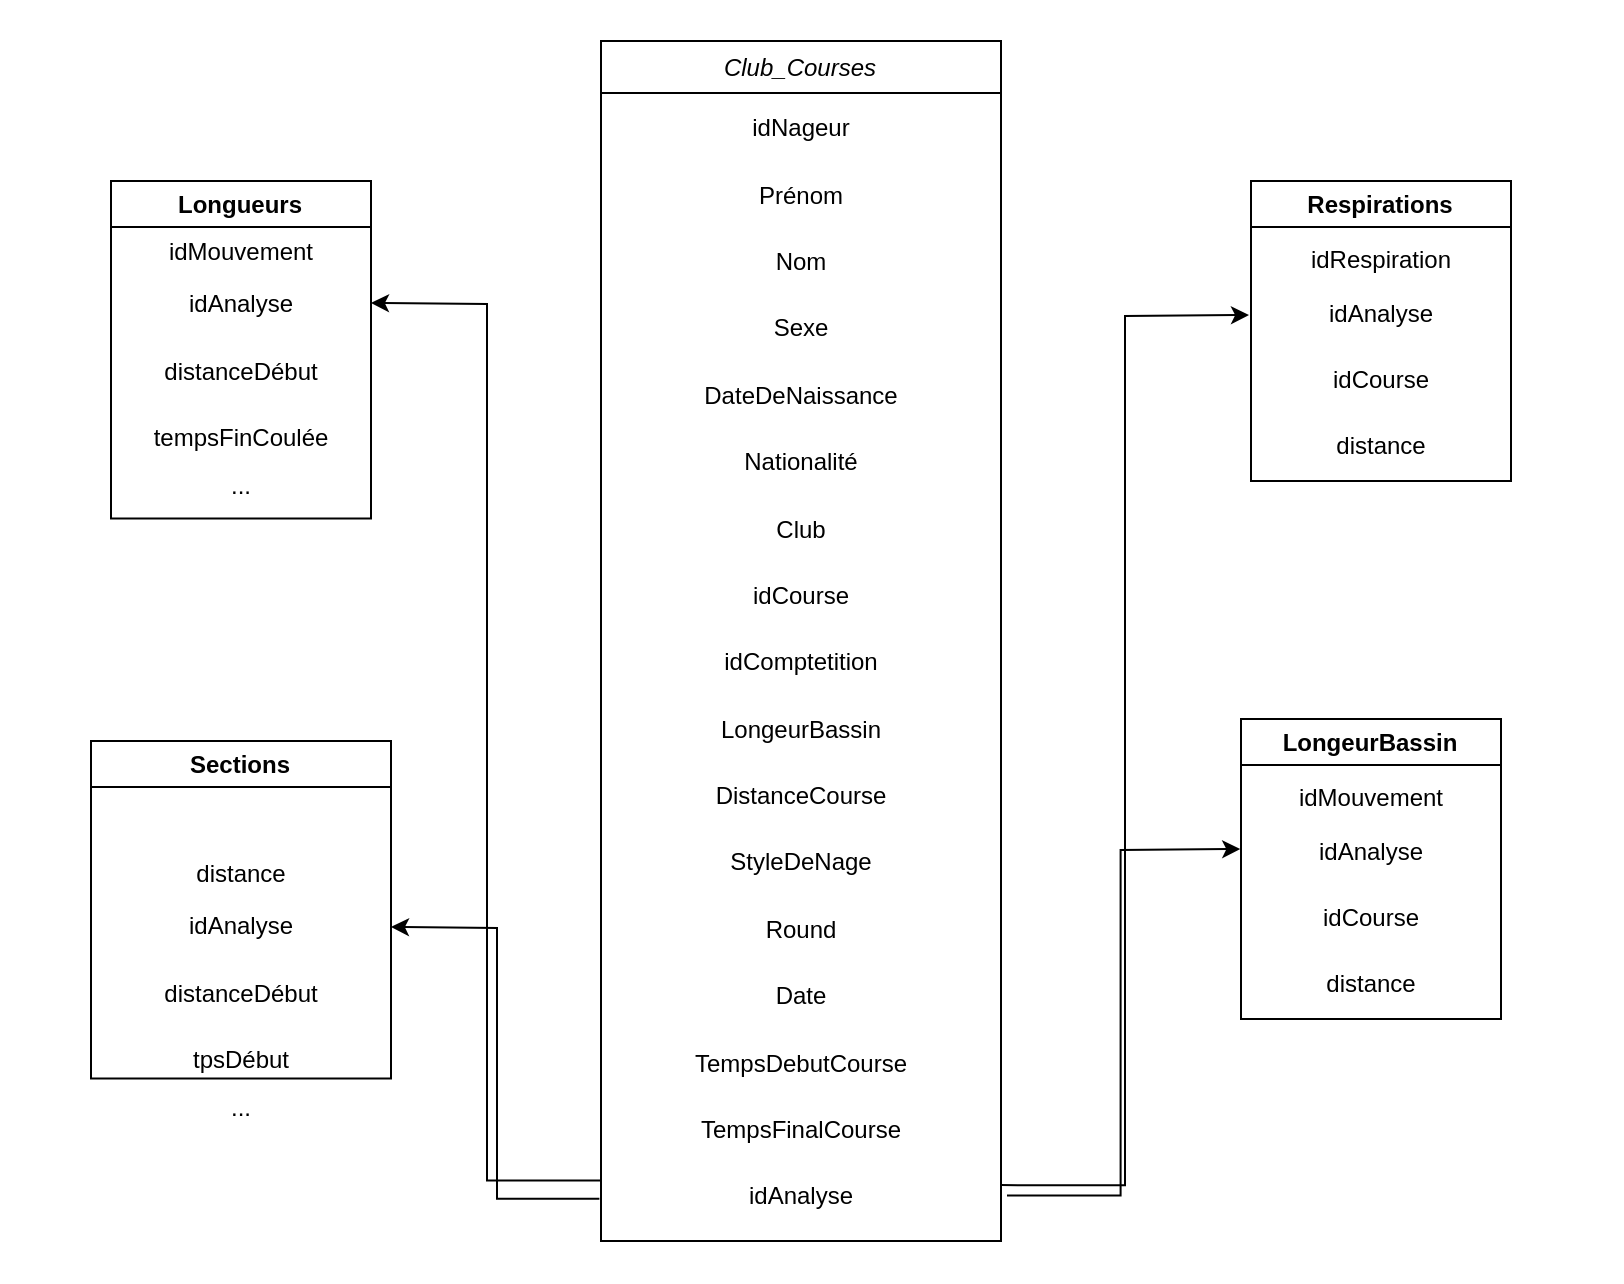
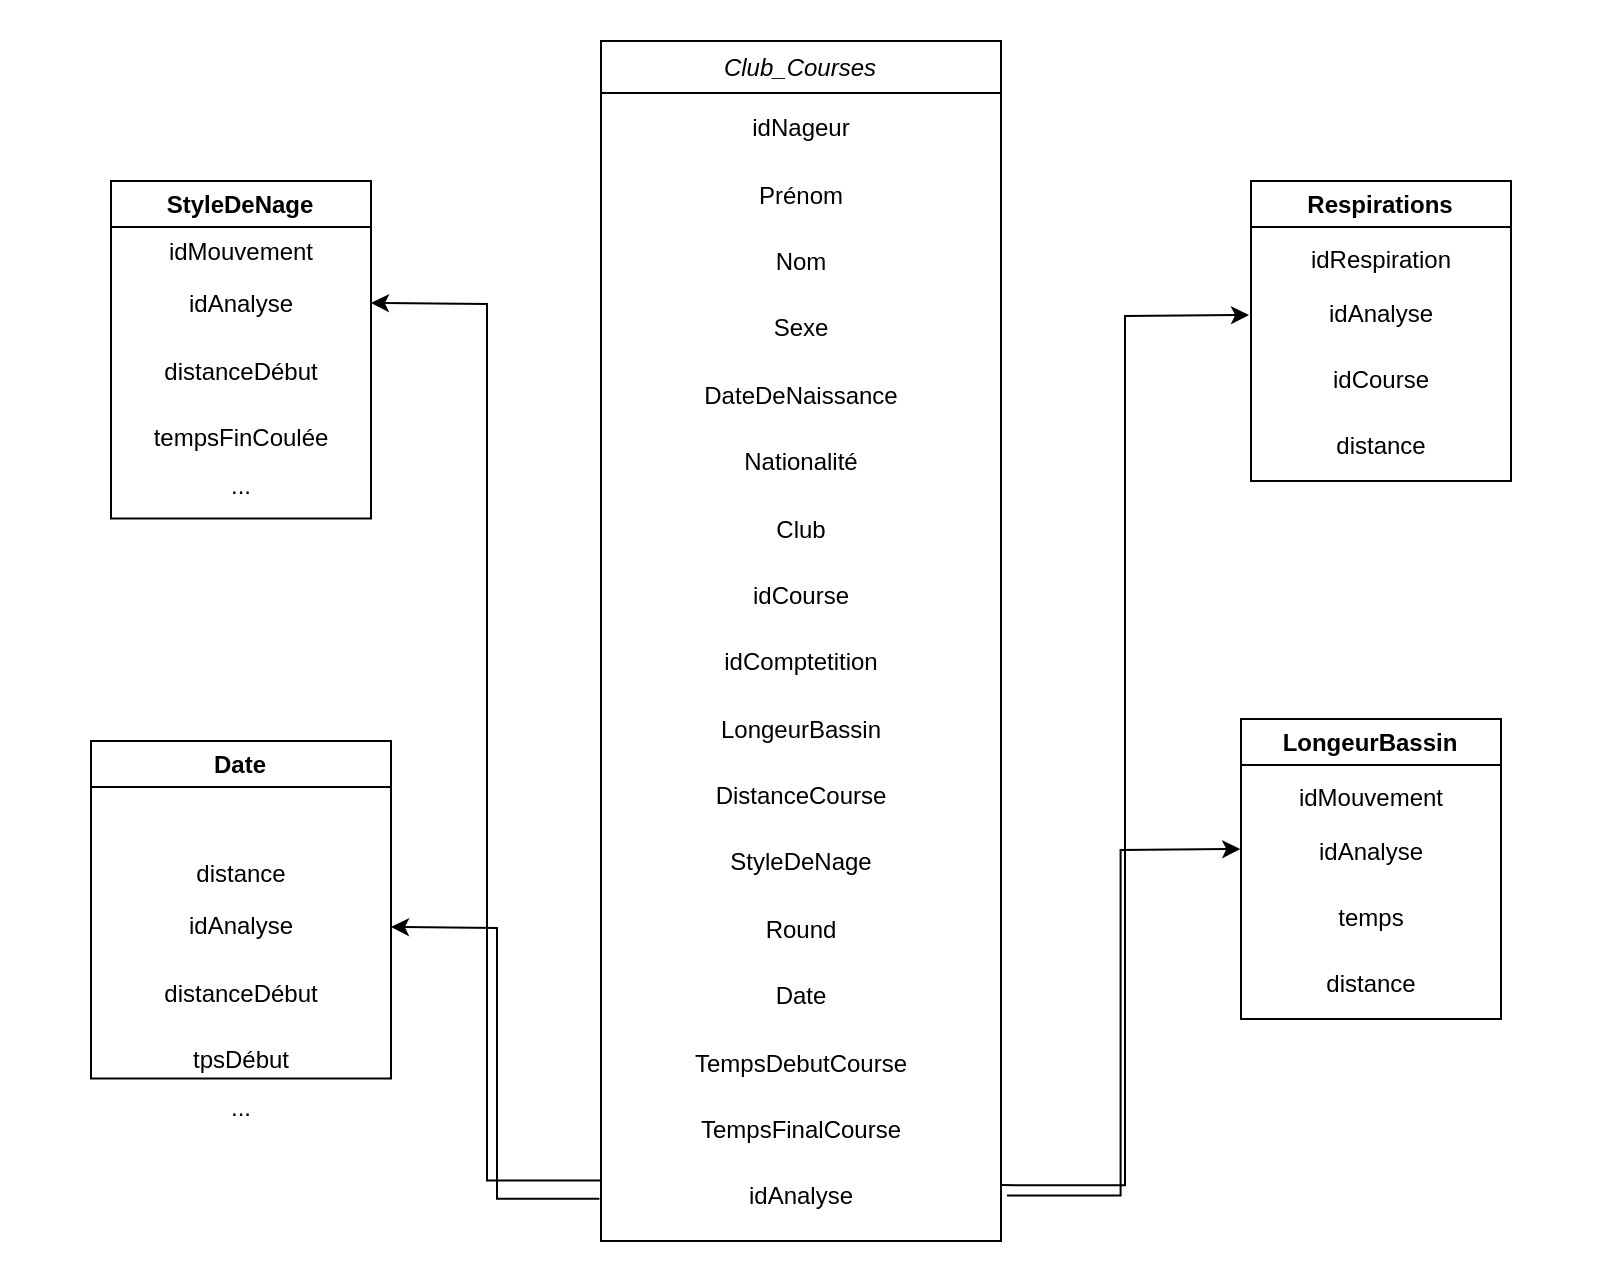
  <mxCell id="0" />
  <mxCell id="1" parent="0" />
  <mxCell id="2" value="Club_Courses" style="swimlane;fontStyle=2;align=center;verticalAlign=top;childLayout=stackLayout;horizontal=1;startSize=26;horizontalStack=0;resizeParent=1;resizeLast=0;collapsible=1;marginBottom=0;rounded=0;shadow=0;strokeWidth=1;" parent="1" vertex="1"><mxGeometry x="300" y="20" width="200" height="600" as="geometry"><mxRectangle x="230" y="140" width="160" height="26" as="alternateBounds" /></mxGeometry></mxCell>
  <mxCell id="3" value="&lt;table width=&quot;204&quot; cellspacing=&quot;0&quot; cellpadding=&quot;0&quot; border=&quot;0&quot;&gt;&lt;tbody&gt;&lt;tr style=&quot;height: 25.05pt&quot;&gt;&lt;td class=&quot;xl70&quot; style=&quot;height: 25.05pt ; width: 153pt&quot; width=&quot;204&quot; height=&quot;33&quot;&gt;idNageur&lt;/td&gt; &lt;/tr&gt; &lt;tr style=&quot;height: 25.05pt&quot;&gt;  &lt;td class=&quot;xl71&quot; style=&quot;height: 25.05pt&quot; height=&quot;33&quot;&gt;Prénom&lt;/td&gt; &lt;/tr&gt; &lt;tr style=&quot;height: 25.05pt&quot;&gt;  &lt;td class=&quot;xl71&quot; style=&quot;height: 25.05pt&quot; height=&quot;33&quot;&gt;Nom&lt;/td&gt; &lt;/tr&gt; &lt;tr style=&quot;height: 25.05pt&quot;&gt;  &lt;td class=&quot;xl71&quot; style=&quot;height: 25.05pt&quot; height=&quot;33&quot;&gt;Sexe&lt;/td&gt; &lt;/tr&gt; &lt;tr style=&quot;height: 25.05pt&quot;&gt;  &lt;td class=&quot;xl71&quot; style=&quot;height: 25.05pt&quot; height=&quot;33&quot;&gt;DateDeNaissance&lt;/td&gt; &lt;/tr&gt; &lt;tr style=&quot;height: 25.05pt&quot;&gt;  &lt;td class=&quot;xl71&quot; style=&quot;height: 25.05pt&quot; height=&quot;33&quot;&gt;Nationalité&lt;/td&gt; &lt;/tr&gt; &lt;tr style=&quot;height: 25.05pt&quot;&gt;  &lt;td class=&quot;xl71&quot; style=&quot;height: 25.05pt&quot; height=&quot;33&quot;&gt;Club&lt;/td&gt; &lt;/tr&gt; &lt;tr style=&quot;height: 25.05pt&quot;&gt;  &lt;td class=&quot;xl71&quot; style=&quot;height: 25.05pt&quot; height=&quot;33&quot;&gt;idCourse&lt;/td&gt; &lt;/tr&gt; &lt;tr style=&quot;height: 25.05pt&quot;&gt;  &lt;td class=&quot;xl71&quot; style=&quot;height: 25.05pt&quot; height=&quot;33&quot;&gt;idComptetition&lt;/td&gt; &lt;/tr&gt; &lt;tr style=&quot;height: 25.05pt&quot;&gt;  &lt;td class=&quot;xl71&quot; style=&quot;height: 25.05pt&quot; height=&quot;33&quot;&gt;LongeurBassin&lt;/td&gt; &lt;/tr&gt; &lt;tr style=&quot;height: 25.05pt&quot;&gt;  &lt;td class=&quot;xl71&quot; style=&quot;height: 25.05pt&quot; height=&quot;33&quot;&gt;DistanceCourse&lt;/td&gt; &lt;/tr&gt; &lt;tr style=&quot;height: 25.05pt&quot;&gt;  &lt;td class=&quot;xl71&quot; style=&quot;height: 25.05pt&quot; height=&quot;33&quot;&gt;StyleDeNage&lt;/td&gt; &lt;/tr&gt; &lt;tr style=&quot;height: 25.05pt&quot;&gt;  &lt;td class=&quot;xl71&quot; style=&quot;height: 25.05pt&quot; height=&quot;33&quot;&gt;Round&lt;/td&gt; &lt;/tr&gt; &lt;tr style=&quot;height: 25.05pt&quot;&gt;  &lt;td class=&quot;xl71&quot; style=&quot;height: 25.05pt&quot; height=&quot;33&quot;&gt;Date&lt;/td&gt; &lt;/tr&gt; &lt;tr style=&quot;height: 25.05pt&quot;&gt;  &lt;td class=&quot;xl71&quot; style=&quot;height: 25.05pt&quot; height=&quot;33&quot;&gt;TempsDebutCourse&lt;/td&gt; &lt;/tr&gt; &lt;tr style=&quot;height: 25.05pt&quot;&gt;  &lt;td class=&quot;xl71&quot; style=&quot;height: 25.05pt&quot; height=&quot;33&quot;&gt;TempsFinalCourse&lt;/td&gt; &lt;/tr&gt; &lt;tr style=&quot;height: 25.05pt&quot;&gt;  &lt;td class=&quot;xl72&quot; style=&quot;height: 25.05pt&quot; height=&quot;33&quot;&gt;idAnalyse&lt;/td&gt; &lt;/tr&gt;&lt;/tbody&gt;&lt;/table&gt;" style="text;html=1;align=center;verticalAlign=middle;resizable=0;points=[];autosize=1;strokeColor=none;fillColor=none;" vertex="1" parent="2"><mxGeometry y="26" width="200" height="570" as="geometry" /></mxCell>
  <mxCell id="4" value="" style="group" vertex="1" connectable="0" parent="1"><mxGeometry x="585" y="359" width="200" height="150" as="geometry" /></mxCell>
  <mxCell id="5" value="LongeurBassin" style="swimlane;" vertex="1" parent="4"><mxGeometry x="35" width="130" height="150" as="geometry" /></mxCell>
- <mxCell id="6" value="&lt;table width=&quot;187&quot; cellspacing=&quot;0&quot; cellpadding=&quot;0&quot; border=&quot;0&quot;&gt;&lt;tbody&gt;&lt;tr style=&quot;height: 14.4pt&quot;&gt;&lt;td style=&quot;height: 14.4pt ; width: 140pt&quot; width=&quot;187&quot; height=&quot;19&quot;&gt;idMouvement&lt;/td&gt; &lt;/tr&gt; &lt;tr style=&quot;height: 25.05pt&quot;&gt;  &lt;td style=&quot;height: 25.05pt&quot; height=&quot;33&quot;&gt;idAnalyse&lt;/td&gt; &lt;/tr&gt; &lt;tr style=&quot;height: 25.05pt&quot;&gt;  &lt;td style=&quot;height: 25.05pt&quot; height=&quot;33&quot;&gt;idCourse&lt;/td&gt; &lt;/tr&gt; &lt;tr style=&quot;height: 25.05pt&quot;&gt;  &lt;td style=&quot;height: 25.05pt&quot; height=&quot;33&quot;&gt;distance&lt;/td&gt; &lt;/tr&gt;&lt;/tbody&gt;&lt;/table&gt;" style="text;html=1;align=center;verticalAlign=middle;resizable=0;points=[];autosize=1;strokeColor=none;fillColor=none;" vertex="1" parent="4"><mxGeometry y="30" width="200" height="120" as="geometry" /></mxCell>
+ <mxCell id="6" value="&lt;table width=&quot;187&quot; cellspacing=&quot;0&quot; cellpadding=&quot;0&quot; border=&quot;0&quot;&gt;&lt;tbody&gt;&lt;tr style=&quot;height: 14.4pt&quot;&gt;&lt;td style=&quot;height: 14.4pt ; width: 140pt&quot; width=&quot;187&quot; height=&quot;19&quot;&gt;idMouvement&lt;/td&gt; &lt;/tr&gt; &lt;tr style=&quot;height: 25.05pt&quot;&gt;  &lt;td style=&quot;height: 25.05pt&quot; height=&quot;33&quot;&gt;idAnalyse&lt;/td&gt; &lt;/tr&gt; &lt;tr style=&quot;height: 25.05pt&quot;&gt;  &lt;td style=&quot;height: 25.05pt&quot; height=&quot;33&quot;&gt;temps&lt;/td&gt; &lt;/tr&gt; &lt;tr style=&quot;height: 25.05pt&quot;&gt;  &lt;td style=&quot;height: 25.05pt&quot; height=&quot;33&quot;&gt;distance&lt;/td&gt; &lt;/tr&gt;&lt;/tbody&gt;&lt;/table&gt;" style="text;html=1;align=center;verticalAlign=middle;resizable=0;points=[];autosize=1;strokeColor=none;fillColor=none;" vertex="1" parent="4"><mxGeometry y="30" width="200" height="120" as="geometry" /></mxCell>
  <mxCell id="7" value="" style="group" vertex="1" connectable="0" parent="1"><mxGeometry x="590" y="90" width="200" height="150" as="geometry" /></mxCell>
  <mxCell id="8" value="Respirations" style="swimlane;" vertex="1" parent="7"><mxGeometry x="35" width="130" height="150" as="geometry" /></mxCell>
  <mxCell id="9" value="&lt;table width=&quot;187&quot; cellspacing=&quot;0&quot; cellpadding=&quot;0&quot; border=&quot;0&quot;&gt;&lt;tbody&gt;&lt;tr style=&quot;height: 14.4pt&quot;&gt;&lt;td style=&quot;height: 14.4pt ; width: 140pt&quot; width=&quot;187&quot; height=&quot;19&quot;&gt;idRespiration&lt;/td&gt; &lt;/tr&gt; &lt;tr style=&quot;height: 25.05pt&quot;&gt;  &lt;td style=&quot;height: 25.05pt&quot; height=&quot;33&quot;&gt;idAnalyse&lt;/td&gt; &lt;/tr&gt; &lt;tr style=&quot;height: 25.05pt&quot;&gt;  &lt;td style=&quot;height: 25.05pt&quot; height=&quot;33&quot;&gt;idCourse&lt;/td&gt; &lt;/tr&gt; &lt;tr style=&quot;height: 25.05pt&quot;&gt;  &lt;td style=&quot;height: 25.05pt&quot; height=&quot;33&quot;&gt;distance&lt;/td&gt; &lt;/tr&gt;&lt;/tbody&gt;&lt;/table&gt;" style="text;html=1;align=center;verticalAlign=middle;resizable=0;points=[];autosize=1;strokeColor=none;fillColor=none;" vertex="1" parent="7"><mxGeometry y="30" width="200" height="120" as="geometry" /></mxCell>
  <mxCell id="10" value="" style="group" vertex="1" connectable="0" parent="1"><mxGeometry x="20" y="90" width="200" height="180" as="geometry" /></mxCell>
- <mxCell id="11" value="Longueurs" style="swimlane;" vertex="1" parent="10"><mxGeometry x="35" width="130" height="168.75" as="geometry" /></mxCell>
+ <mxCell id="11" value="StyleDeNage" style="swimlane;" vertex="1" parent="10"><mxGeometry x="35" width="130" height="168.75" as="geometry" /></mxCell>
  <mxCell id="12" value="&lt;table width=&quot;187&quot; cellspacing=&quot;0&quot; cellpadding=&quot;0&quot; border=&quot;0&quot;&gt;&lt;tbody&gt;&lt;tr style=&quot;height: 14.4pt&quot;&gt;&lt;td style=&quot;height: 14.4pt ; width: 140pt&quot; width=&quot;187&quot; height=&quot;19&quot;&gt;idMouvement&lt;/td&gt; &lt;/tr&gt; &lt;tr style=&quot;height: 25.05pt&quot;&gt;  &lt;td style=&quot;height: 25.05pt&quot; height=&quot;33&quot;&gt;idAnalyse&lt;/td&gt; &lt;/tr&gt; &lt;tr style=&quot;height: 25.05pt&quot;&gt;  &lt;td style=&quot;height: 25.05pt&quot; height=&quot;33&quot;&gt;distanceDébut&lt;br&gt;&lt;/td&gt; &lt;/tr&gt; &lt;tr style=&quot;height: 25.05pt&quot;&gt;  &lt;td style=&quot;height: 25.05pt&quot; height=&quot;33&quot;&gt;tempsFinCoulée&lt;br&gt;&lt;/td&gt; &lt;/tr&gt;&lt;tr&gt;&lt;td&gt;...&lt;br&gt;&lt;/td&gt;&lt;/tr&gt;&lt;/tbody&gt;&lt;/table&gt;" style="text;html=1;align=center;verticalAlign=middle;resizable=0;points=[];autosize=1;strokeColor=none;fillColor=none;" vertex="1" parent="10"><mxGeometry y="22.5" width="200" height="140" as="geometry" /></mxCell>
  <mxCell id="13" value="" style="group" vertex="1" connectable="0" parent="1"><mxGeometry x="80" y="370" width="150" height="194" as="geometry" /></mxCell>
- <mxCell id="14" value="Sections" style="swimlane;" vertex="1" parent="13"><mxGeometry x="-35" width="150" height="168.75" as="geometry" /></mxCell>
+ <mxCell id="14" value="Date" style="swimlane;" vertex="1" parent="13"><mxGeometry x="-35" width="150" height="168.75" as="geometry" /></mxCell>
  <mxCell id="15" value="&lt;table width=&quot;187&quot; cellspacing=&quot;0&quot; cellpadding=&quot;0&quot; border=&quot;0&quot;&gt;&lt;tbody&gt;&lt;tr style=&quot;height: 14.4pt&quot;&gt;&lt;td style=&quot;height: 14.4pt ; width: 140pt&quot; width=&quot;187&quot; height=&quot;19&quot;&gt;distance&lt;/td&gt; &lt;/tr&gt; &lt;tr style=&quot;height: 25.05pt&quot;&gt;  &lt;td style=&quot;height: 25.05pt&quot; height=&quot;33&quot;&gt;idAnalyse&lt;/td&gt; &lt;/tr&gt; &lt;tr style=&quot;height: 25.05pt&quot;&gt;  &lt;td style=&quot;height: 25.05pt&quot; height=&quot;33&quot;&gt;distanceDébut&lt;br&gt;&lt;/td&gt; &lt;/tr&gt; &lt;tr style=&quot;height: 25.05pt&quot;&gt;  &lt;td style=&quot;height: 25.05pt&quot; height=&quot;33&quot;&gt;tpsDébut&lt;br&gt;&lt;/td&gt; &lt;/tr&gt;&lt;tr&gt;&lt;td&gt;...&lt;br&gt;&lt;/td&gt;&lt;/tr&gt;&lt;/tbody&gt;&lt;/table&gt;" style="text;html=1;align=center;verticalAlign=middle;resizable=0;points=[];autosize=1;strokeColor=none;fillColor=none;" vertex="1" parent="13"><mxGeometry x="-59.997" y="54" width="200" height="140" as="geometry" /></mxCell>
  <mxCell id="16" style="edgeStyle=orthogonalEdgeStyle;rounded=0;orthogonalLoop=1;jettySize=auto;html=1;exitX=-0.004;exitY=0.97;exitDx=0;exitDy=0;exitPerimeter=0;" edge="1" parent="1" source="3"><mxGeometry relative="1" as="geometry"><mxPoint x="195" y="463" as="targetPoint" /></mxGeometry></mxCell>
  <mxCell id="17" style="edgeStyle=orthogonalEdgeStyle;rounded=0;orthogonalLoop=1;jettySize=auto;html=1;exitX=1.015;exitY=0.967;exitDx=0;exitDy=0;exitPerimeter=0;" edge="1" parent="1" source="3"><mxGeometry relative="1" as="geometry"><mxPoint x="619.609" y="424" as="targetPoint" /></mxGeometry></mxCell>
  <mxCell id="18" style="edgeStyle=orthogonalEdgeStyle;rounded=0;orthogonalLoop=1;jettySize=auto;html=1;exitX=1;exitY=0.958;exitDx=0;exitDy=0;exitPerimeter=0;" edge="1" parent="1" source="3"><mxGeometry relative="1" as="geometry"><mxPoint x="624" y="157" as="targetPoint" /></mxGeometry></mxCell>
  <mxCell id="19" style="edgeStyle=orthogonalEdgeStyle;rounded=0;orthogonalLoop=1;jettySize=auto;html=1;exitX=0.001;exitY=0.954;exitDx=0;exitDy=0;exitPerimeter=0;" edge="1" parent="1" source="3"><mxGeometry relative="1" as="geometry"><mxPoint x="185" y="151" as="targetPoint" /></mxGeometry></mxCell>
